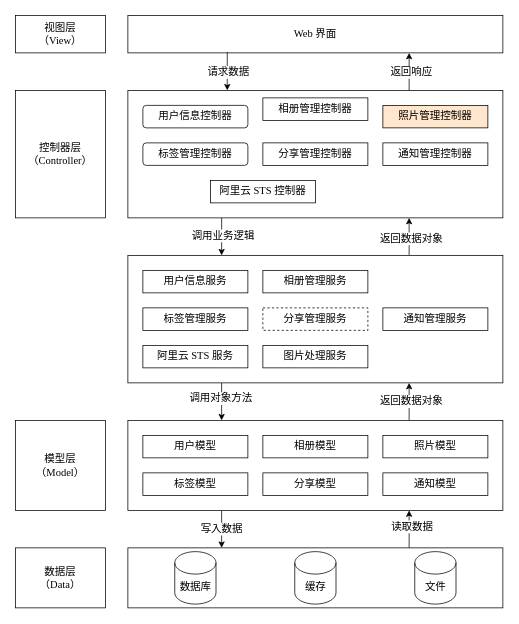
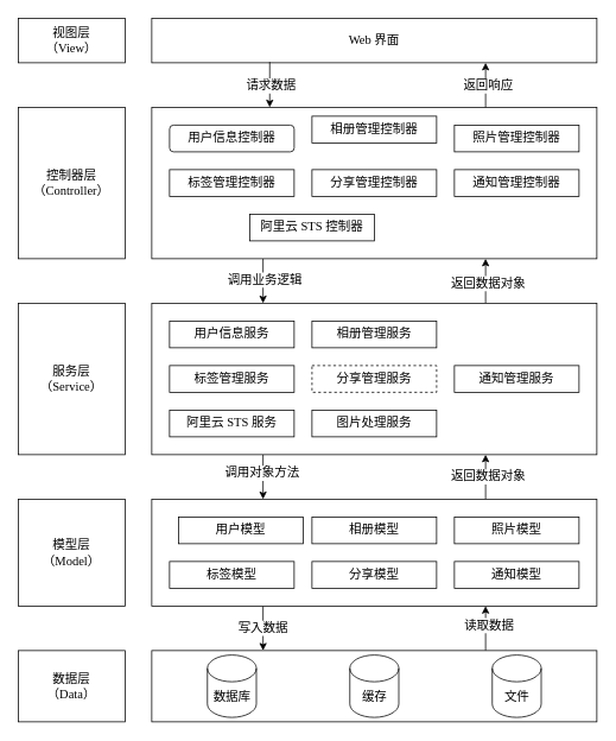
  <mxCell id="0" />
  <mxCell id="1" parent="0" />
  <mxCell id="2" value="&lt;font style=&quot;font-size: 14px;&quot; face=&quot;宋体&quot;&gt;视图层&lt;br&gt;（&lt;/font&gt;&lt;font face=&quot;Times New Roman&quot; style=&quot;font-size: 14px;&quot;&gt;View&lt;/font&gt;&lt;font style=&quot;font-size: 14px;&quot; face=&quot;宋体&quot;&gt;）&lt;/font&gt;" style="rounded=0;whiteSpace=wrap;html=1;" vertex="1" parent="1"><mxGeometry x="20" y="20" width="120" height="50" as="geometry" /></mxCell>
  <mxCell id="3" value="&lt;font style=&quot;font-size: 14px;&quot; face=&quot;Times New Roman&quot;&gt;Web&lt;/font&gt; &lt;font face=&quot;宋体&quot; style=&quot;font-size: 14px;&quot;&gt;界面&lt;/font&gt;" style="rounded=0;whiteSpace=wrap;html=1;" vertex="1" parent="1"><mxGeometry x="170" y="20" width="500" height="50" as="geometry" /></mxCell>
  <mxCell id="4" value="&lt;font style=&quot;font-size: 14px;&quot; face=&quot;宋体&quot;&gt;控制器层（&lt;/font&gt;&lt;font face=&quot;Times New Roman&quot; style=&quot;font-size: 14px;&quot;&gt;Controller&lt;/font&gt;&lt;font style=&quot;font-size: 14px;&quot; face=&quot;宋体&quot;&gt;）&lt;/font&gt;" style="rounded=0;whiteSpace=wrap;html=1;" vertex="1" parent="1"><mxGeometry x="20" y="120" width="120" height="170" as="geometry" /></mxCell>
  <mxCell id="5" style="edgeStyle=orthogonalEdgeStyle;rounded=0;orthogonalLoop=1;jettySize=auto;html=1;exitX=0.25;exitY=1;exitDx=0;exitDy=0;entryX=0.25;entryY=0;entryDx=0;entryDy=0;" edge="1" parent="1" source="7" target="23"><mxGeometry relative="1" as="geometry" /></mxCell>
  <mxCell id="6" value="&lt;font face=&quot;宋体&quot; style=&quot;font-size: 14px;&quot;&gt;调用业务逻辑&lt;/font&gt;" style="edgeLabel;html=1;align=center;verticalAlign=middle;resizable=0;points=[];" vertex="1" connectable="0" parent="5"><mxGeometry x="-0.067" relative="1" as="geometry"><mxPoint x="1" as="offset" /></mxGeometry></mxCell>
  <mxCell id="7" value="" style="rounded=0;whiteSpace=wrap;html=1;" vertex="1" parent="1"><mxGeometry x="170" y="120" width="500" height="170" as="geometry" /></mxCell>
  <mxCell id="8" value="&lt;span style=&quot;font-size: 14px;&quot;&gt;&lt;font face=&quot;宋体&quot;&gt;数据层&lt;br&gt;（&lt;/font&gt;&lt;font face=&quot;Times New Roman&quot;&gt;Data&lt;/font&gt;&lt;font face=&quot;宋体&quot;&gt;）&lt;/font&gt;&lt;/span&gt;" style="rounded=0;whiteSpace=wrap;html=1;" vertex="1" parent="1"><mxGeometry x="20" y="729.99" width="120" height="80" as="geometry" /></mxCell>
  <mxCell id="9" style="edgeStyle=orthogonalEdgeStyle;rounded=0;orthogonalLoop=1;jettySize=auto;html=1;exitX=0.75;exitY=0;exitDx=0;exitDy=0;entryX=0.75;entryY=1;entryDx=0;entryDy=0;" edge="1" parent="1" source="11" target="37"><mxGeometry relative="1" as="geometry" /></mxCell>
  <mxCell id="10" value="&lt;font face=&quot;宋体&quot; style=&quot;font-size: 14px;&quot;&gt;读取数据&lt;/font&gt;" style="edgeLabel;html=1;align=center;verticalAlign=middle;resizable=0;points=[];" vertex="1" connectable="0" parent="9"><mxGeometry x="0.1" y="-2" relative="1" as="geometry"><mxPoint x="1" as="offset" /></mxGeometry></mxCell>
  <mxCell id="11" value="" style="rounded=0;whiteSpace=wrap;html=1;" vertex="1" parent="1"><mxGeometry x="170" y="729.99" width="500" height="80" as="geometry" /></mxCell>
  <mxCell id="12" value="&lt;span style=&quot;font-size: 14px;&quot;&gt;&lt;font face=&quot;宋体&quot;&gt;数据库&lt;/font&gt;&lt;/span&gt;" style="shape=cylinder3;whiteSpace=wrap;html=1;boundedLbl=1;backgroundOutline=1;size=15;" vertex="1" parent="1"><mxGeometry x="232.5" y="734.99" width="55" height="70" as="geometry" /></mxCell>
  <mxCell id="13" value="&lt;font style=&quot;font-size: 14px;&quot; face=&quot;宋体&quot;&gt;用户信息控制器&lt;/font&gt;" style="whiteSpace=wrap;html=1;rounded=1;" vertex="1" parent="1"><mxGeometry x="190" y="140" width="140" height="30" as="geometry" /></mxCell>
  <mxCell id="14" value="&lt;font style=&quot;font-size: 14px;&quot; face=&quot;宋体&quot;&gt;相册管理控制器&lt;/font&gt;" style="rounded=0;whiteSpace=wrap;html=1;" vertex="1" parent="1"><mxGeometry x="350" y="130" width="140" height="30" as="geometry" /></mxCell>
- <mxCell id="15" value="&lt;font style=&quot;font-size: 14px;&quot; face=&quot;宋体&quot;&gt;照片管理控制器&lt;/font&gt;" style="rounded=0;whiteSpace=wrap;html=1;fillColor=#ffe6cc;" vertex="1" parent="1"><mxGeometry x="510" y="140" width="140" height="30" as="geometry" /></mxCell>
- <mxCell id="16" value="&lt;font style=&quot;font-size: 14px;&quot; face=&quot;宋体&quot;&gt;标签管理控制器&lt;/font&gt;" style="whiteSpace=wrap;html=1;rounded=1;" vertex="1" parent="1"><mxGeometry x="190" y="190" width="140" height="30" as="geometry" /></mxCell>
+ <mxCell id="15" value="&lt;font style=&quot;font-size: 14px;&quot; face=&quot;宋体&quot;&gt;照片管理控制器&lt;/font&gt;" style="rounded=0;whiteSpace=wrap;html=1;" vertex="1" parent="1"><mxGeometry x="510" y="140" width="140" height="30" as="geometry" /></mxCell>
+ <mxCell id="16" value="&lt;font style=&quot;font-size: 14px;&quot; face=&quot;宋体&quot;&gt;标签管理控制器&lt;/font&gt;" style="rounded=0;whiteSpace=wrap;html=1;" vertex="1" parent="1"><mxGeometry x="190" y="190" width="140" height="30" as="geometry" /></mxCell>
  <mxCell id="17" value="&lt;font style=&quot;font-size: 14px;&quot; face=&quot;宋体&quot;&gt;分享管理控制器&lt;/font&gt;" style="rounded=0;whiteSpace=wrap;html=1;" vertex="1" parent="1"><mxGeometry x="350" y="190" width="140" height="30" as="geometry" /></mxCell>
+ <mxCell id="18" value="&lt;span style=&quot;font-size: 14px;&quot;&gt;&lt;font face=&quot;宋体&quot;&gt;服务层&lt;br&gt;（&lt;/font&gt;&lt;font face=&quot;Times New Roman&quot;&gt;Service&lt;/font&gt;&lt;font face=&quot;宋体&quot;&gt;）&lt;/font&gt;&lt;/span&gt;" style="rounded=0;whiteSpace=wrap;html=1;" vertex="1" parent="1"><mxGeometry x="20" y="339.99" width="120" height="170" as="geometry" /></mxCell>
  <mxCell id="19" style="edgeStyle=orthogonalEdgeStyle;rounded=0;orthogonalLoop=1;jettySize=auto;html=1;exitX=0.75;exitY=0;exitDx=0;exitDy=0;entryX=0.75;entryY=1;entryDx=0;entryDy=0;" edge="1" parent="1" source="23" target="7"><mxGeometry relative="1" as="geometry" /></mxCell>
  <mxCell id="20" value="&lt;font style=&quot;font-size: 14px;&quot; face=&quot;宋体&quot;&gt;返回数据对象&lt;/font&gt;" style="edgeLabel;html=1;align=center;verticalAlign=middle;resizable=0;points=[];" vertex="1" connectable="0" parent="19"><mxGeometry x="-0.1" y="-1" relative="1" as="geometry"><mxPoint x="1" as="offset" /></mxGeometry></mxCell>
  <mxCell id="21" style="edgeStyle=orthogonalEdgeStyle;rounded=0;orthogonalLoop=1;jettySize=auto;html=1;exitX=0.25;exitY=1;exitDx=0;exitDy=0;entryX=0.25;entryY=0;entryDx=0;entryDy=0;" edge="1" parent="1" source="23" target="37"><mxGeometry relative="1" as="geometry" /></mxCell>
  <mxCell id="22" value="&lt;font style=&quot;font-size: 14px;&quot; face=&quot;宋体&quot;&gt;调用对象方法&lt;/font&gt;" style="edgeLabel;html=1;align=center;verticalAlign=middle;resizable=0;points=[];" vertex="1" connectable="0" parent="21"><mxGeometry x="-0.167" y="-2" relative="1" as="geometry"><mxPoint as="offset" /></mxGeometry></mxCell>
  <mxCell id="23" value="" style="rounded=0;whiteSpace=wrap;html=1;" vertex="1" parent="1"><mxGeometry x="170" y="339.99" width="500" height="170" as="geometry" /></mxCell>
  <mxCell id="24" value="&lt;font style=&quot;font-size: 14px;&quot; face=&quot;宋体&quot;&gt;用户信息服务&lt;/font&gt;" style="rounded=0;whiteSpace=wrap;html=1;" vertex="1" parent="1"><mxGeometry x="190" y="359.99" width="140" height="30" as="geometry" /></mxCell>
  <mxCell id="25" value="&lt;font style=&quot;font-size: 14px;&quot; face=&quot;宋体&quot;&gt;相册管理服务&lt;/font&gt;" style="rounded=0;whiteSpace=wrap;html=1;" vertex="1" parent="1"><mxGeometry x="350" y="359.99" width="140" height="30" as="geometry" /></mxCell>
  <mxCell id="26" value="&lt;font style=&quot;font-size: 14px;&quot; face=&quot;宋体&quot;&gt;标签管理服务&lt;/font&gt;" style="rounded=0;whiteSpace=wrap;html=1;" vertex="1" parent="1"><mxGeometry x="190" y="409.99" width="140" height="30" as="geometry" /></mxCell>
  <mxCell id="27" value="&lt;font style=&quot;font-size: 14px;&quot; face=&quot;宋体&quot;&gt;分享管理服务&lt;/font&gt;" style="rounded=0;whiteSpace=wrap;html=1;dashed=1;" vertex="1" parent="1"><mxGeometry x="350" y="409.99" width="140" height="30" as="geometry" /></mxCell>
  <mxCell id="28" value="&lt;font face=&quot;宋体&quot;&gt;&lt;span style=&quot;font-size: 14px;&quot;&gt;通知管理服务&lt;/span&gt;&lt;/font&gt;" style="rounded=0;whiteSpace=wrap;html=1;" vertex="1" parent="1"><mxGeometry x="510" y="409.99" width="140" height="30" as="geometry" /></mxCell>
  <mxCell id="29" value="&lt;font style=&quot;border-color: var(--border-color); font-size: 14px;&quot; face=&quot;宋体&quot;&gt;阿里云&amp;nbsp;&lt;/font&gt;&lt;font style=&quot;border-color: var(--border-color); font-size: 14px;&quot; face=&quot;Times New Roman&quot;&gt;STS&lt;/font&gt;&lt;font style=&quot;border-color: var(--border-color); font-size: 14px;&quot; face=&quot;宋体&quot;&gt;&amp;nbsp;服务&lt;/font&gt;" style="rounded=0;whiteSpace=wrap;html=1;" vertex="1" parent="1"><mxGeometry x="190" y="459.99" width="140" height="30" as="geometry" /></mxCell>
  <mxCell id="30" value="&lt;font face=&quot;宋体&quot;&gt;&lt;span style=&quot;font-size: 14px;&quot;&gt;通知管理控制器&lt;/span&gt;&lt;/font&gt;" style="rounded=0;whiteSpace=wrap;html=1;" vertex="1" parent="1"><mxGeometry x="510" y="190" width="140" height="30" as="geometry" /></mxCell>
  <mxCell id="31" value="&lt;span style=&quot;font-size: 14px;&quot;&gt;&lt;font face=&quot;宋体&quot;&gt;缓存&lt;/font&gt;&lt;/span&gt;" style="shape=cylinder3;whiteSpace=wrap;html=1;boundedLbl=1;backgroundOutline=1;size=15;" vertex="1" parent="1"><mxGeometry x="392.5" y="734.99" width="55" height="70" as="geometry" /></mxCell>
  <mxCell id="32" value="&lt;span style=&quot;font-size: 14px;&quot;&gt;&lt;font face=&quot;宋体&quot;&gt;文件&lt;/font&gt;&lt;/span&gt;" style="shape=cylinder3;whiteSpace=wrap;html=1;boundedLbl=1;backgroundOutline=1;size=15;" vertex="1" parent="1"><mxGeometry x="552.5" y="734.99" width="55" height="70" as="geometry" /></mxCell>
  <mxCell id="33" value="&lt;span style=&quot;font-size: 14px;&quot;&gt;&lt;font face=&quot;宋体&quot;&gt;模型层&lt;br&gt;（&lt;/font&gt;&lt;font face=&quot;Times New Roman&quot;&gt;Model&lt;/font&gt;&lt;font face=&quot;宋体&quot;&gt;）&lt;/font&gt;&lt;/span&gt;" style="rounded=0;whiteSpace=wrap;html=1;" vertex="1" parent="1"><mxGeometry x="20" y="559.99" width="120" height="120" as="geometry" /></mxCell>
  <mxCell id="34" style="edgeStyle=orthogonalEdgeStyle;rounded=0;orthogonalLoop=1;jettySize=auto;html=1;exitX=0.75;exitY=0;exitDx=0;exitDy=0;entryX=0.75;entryY=1;entryDx=0;entryDy=0;" edge="1" parent="1" source="37" target="23"><mxGeometry relative="1" as="geometry" /></mxCell>
  <mxCell id="35" value="&lt;font face=&quot;宋体&quot; style=&quot;font-size: 14px;&quot;&gt;返回数据对象&lt;/font&gt;" style="edgeLabel;html=1;align=center;verticalAlign=middle;resizable=0;points=[];" vertex="1" connectable="0" parent="34"><mxGeometry y="-1" relative="1" as="geometry"><mxPoint x="1" as="offset" /></mxGeometry></mxCell>
  <mxCell id="36" value="&lt;font style=&quot;font-size: 14px;&quot; face=&quot;宋体&quot;&gt;写入数据&lt;/font&gt;" style="edgeStyle=orthogonalEdgeStyle;rounded=0;orthogonalLoop=1;jettySize=auto;html=1;exitX=0.25;exitY=1;exitDx=0;exitDy=0;entryX=0.25;entryY=0;entryDx=0;entryDy=0;" edge="1" parent="1" source="37" target="11"><mxGeometry relative="1" as="geometry" /></mxCell>
  <mxCell id="37" value="" style="rounded=0;whiteSpace=wrap;html=1;" vertex="1" parent="1"><mxGeometry x="170" y="559.99" width="500" height="120" as="geometry" /></mxCell>
- <mxCell id="38" value="&lt;font style=&quot;font-size: 14px;&quot; face=&quot;宋体&quot;&gt;用户模型&lt;/font&gt;" style="rounded=0;whiteSpace=wrap;html=1;" vertex="1" parent="1"><mxGeometry x="190" y="579.99" width="140" height="30" as="geometry" /></mxCell>
+ <mxCell id="38" value="&lt;font style=&quot;font-size: 14px;&quot; face=&quot;宋体&quot;&gt;用户模型&lt;/font&gt;" style="rounded=0;whiteSpace=wrap;html=1;" vertex="1" parent="1"><mxGeometry x="200" y="579.99" width="140" height="30" as="geometry" /></mxCell>
  <mxCell id="39" value="&lt;font style=&quot;font-size: 14px;&quot; face=&quot;宋体&quot;&gt;相册模型&lt;/font&gt;" style="rounded=0;whiteSpace=wrap;html=1;" vertex="1" parent="1"><mxGeometry x="350" y="579.99" width="140" height="30" as="geometry" /></mxCell>
  <mxCell id="40" value="&lt;font style=&quot;font-size: 14px;&quot; face=&quot;宋体&quot;&gt;照片模型&lt;/font&gt;" style="rounded=0;whiteSpace=wrap;html=1;" vertex="1" parent="1"><mxGeometry x="510" y="579.99" width="140" height="30" as="geometry" /></mxCell>
  <mxCell id="41" value="&lt;font style=&quot;font-size: 14px;&quot; face=&quot;宋体&quot;&gt;标签模型&lt;/font&gt;" style="rounded=0;whiteSpace=wrap;html=1;" vertex="1" parent="1"><mxGeometry x="190" y="629.99" width="140" height="30" as="geometry" /></mxCell>
  <mxCell id="42" value="&lt;font style=&quot;font-size: 14px;&quot; face=&quot;宋体&quot;&gt;分享模型&lt;/font&gt;" style="rounded=0;whiteSpace=wrap;html=1;" vertex="1" parent="1"><mxGeometry x="350" y="629.99" width="140" height="30" as="geometry" /></mxCell>
  <mxCell id="43" value="" style="endArrow=classic;html=1;rounded=0;entryX=0.265;entryY=0;entryDx=0;entryDy=0;exitX=0.265;exitY=0.98;exitDx=0;exitDy=0;exitPerimeter=0;entryPerimeter=0;" edge="1" parent="1" source="3" target="7"><mxGeometry width="50" height="50" relative="1" as="geometry"><mxPoint x="303" y="60" as="sourcePoint" /><mxPoint x="303" y="110" as="targetPoint" /><Array as="points" /></mxGeometry></mxCell>
  <mxCell id="44" value="&lt;font face=&quot;宋体&quot;&gt;&lt;span style=&quot;font-size: 14px;&quot;&gt;请求数据&lt;/span&gt;&lt;/font&gt;" style="edgeLabel;html=1;align=center;verticalAlign=middle;resizable=0;points=[];" vertex="1" connectable="0" parent="43"><mxGeometry x="0.471" y="1" relative="1" as="geometry"><mxPoint y="-12" as="offset" /></mxGeometry></mxCell>
  <mxCell id="45" value="" style="endArrow=classic;html=1;rounded=0;exitX=0.75;exitY=0;exitDx=0;exitDy=0;entryX=0.75;entryY=1;entryDx=0;entryDy=0;" edge="1" parent="1" source="7" target="3"><mxGeometry width="50" height="50" relative="1" as="geometry"><mxPoint x="360" y="230" as="sourcePoint" /><mxPoint x="410" y="180" as="targetPoint" /></mxGeometry></mxCell>
  <mxCell id="46" value="&lt;font face=&quot;宋体&quot; style=&quot;font-size: 14px;&quot;&gt;返回响应&lt;/font&gt;" style="edgeLabel;html=1;align=center;verticalAlign=middle;resizable=0;points=[];" vertex="1" connectable="0" parent="45"><mxGeometry x="0.111" y="-1" relative="1" as="geometry"><mxPoint x="1" y="3" as="offset" /></mxGeometry></mxCell>
  <mxCell id="47" value="&lt;font style=&quot;border-color: var(--border-color); font-size: 14px;&quot; face=&quot;宋体&quot;&gt;阿里云&amp;nbsp;&lt;/font&gt;&lt;font style=&quot;border-color: var(--border-color); font-size: 14px;&quot; face=&quot;Times New Roman&quot;&gt;STS&lt;/font&gt;&lt;font style=&quot;border-color: var(--border-color); font-size: 14px;&quot; face=&quot;宋体&quot;&gt;&amp;nbsp;控制器&lt;/font&gt;" style="rounded=0;whiteSpace=wrap;html=1;" vertex="1" parent="1"><mxGeometry x="280" y="240" width="140" height="30" as="geometry" /></mxCell>
  <mxCell id="48" value="&lt;font style=&quot;font-size: 14px;&quot; face=&quot;宋体&quot;&gt;图片处理服务&lt;/font&gt;" style="rounded=0;whiteSpace=wrap;html=1;" vertex="1" parent="1"><mxGeometry x="350" y="459.99" width="140" height="30" as="geometry" /></mxCell>
  <mxCell id="49" value="&lt;font style=&quot;font-size: 14px;&quot; face=&quot;宋体&quot;&gt;通知模型&lt;/font&gt;" style="rounded=0;whiteSpace=wrap;html=1;" vertex="1" parent="1"><mxGeometry x="510" y="629.99" width="140" height="30" as="geometry" /></mxCell>
